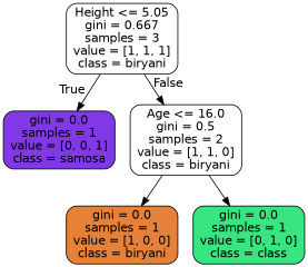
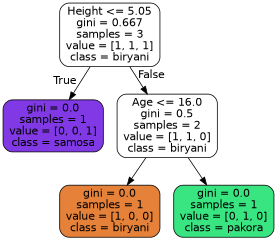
  digraph {
    node [color=black fillcolor="#ffffff" fontname=helvetica shape=box style="filled, rounded"]
    edge [fontname=helvetica]
    n1 [label="Height <= 5.05\ngini = 0.667\nsamples = 3\nvalue = [1, 1, 1]\nclass = biryani"]
    n2 [fillcolor="#8139e5" label="gini = 0.0\nsamples = 1\nvalue = [0, 0, 1]\nclass = samosa"]
    n3 [label="Age <= 16.0\ngini = 0.5\nsamples = 2\nvalue = [1, 1, 0]\nclass = biryani"]
    n4 [fillcolor="#e58139" label="gini = 0.0\nsamples = 1\nvalue = [1, 0, 0]\nclass = biryani"]
-   n5 [fillcolor="#39e581" label="gini = 0.0\nsamples = 1\nvalue = [0, 1, 0]\nclass = class"]
+   n5 [fillcolor="#39e581" label="gini = 0.0\nsamples = 1\nvalue = [0, 1, 0]\nclass = pakora"]
    n1 -> n2 [headlabel=True labelangle=45 labeldistance=2.5]
    n1 -> n3 [headlabel=False labelangle=-45 labeldistance=2.5]
    n3 -> n4
    n3 -> n5
  }
